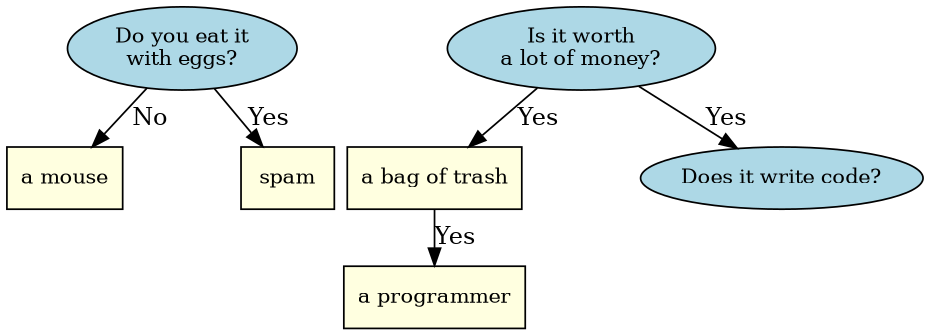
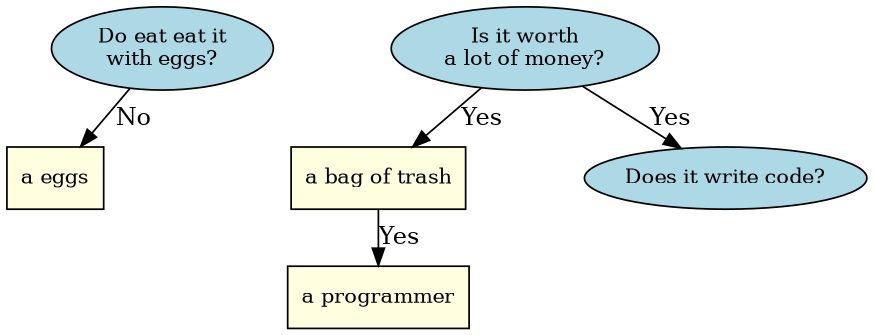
  digraph {
    nodesep=0.1
    ranksep=0.25
    splines=line
    node [fillcolor=lightblue fontsize=12 style=filled]
    edge [weight=1]
-   n1 [label="Do you eat it\nwith eggs?"]
-   n2 [fillcolor=lightyellow label="a mouse" shape=box]
+   n1 [label="Do eat eat it\nwith eggs?"]
+   n2 [fillcolor=lightyellow label="a eggs" shape=box]
    LM [style=invis]
-   n4 [fillcolor=lightyellow label=spam shape=box]
    M [style=invis]
    n6 [label="Is it worth\na lot of money?"]
    n7 [fillcolor=lightyellow label="a bag of trash" shape=box]
    RM [style=invis]
    n9 [label="Does it write code?"]
    n10 [fillcolor=lightyellow label="a programmer" shape=box]
    RRM [style=invis]
    n1 -> n2 [label=No]
    n1 -> LM [label=No style=invis weight=100]
-   n1 -> n4 [label=Yes]
    n6 -> n7 [label=Yes]
    n6 -> RM [label=No style=invis weight=100]
    n6 -> n9 [label=Yes]
    n7 -> n10 [label=Yes]
    n9 -> RRM [label=No style=invis weight=100]
  }
